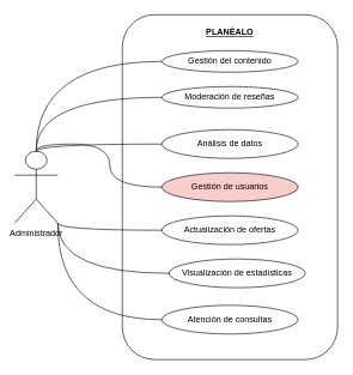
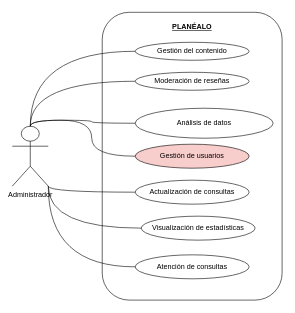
  <mxCell id="0" />
  <mxCell id="1" parent="0" />
  <mxCell id="2" value="Administrador&lt;div&gt;&lt;br&gt;&lt;/div&gt;" style="shape=umlActor;verticalLabelPosition=bottom;verticalAlign=top;html=1;outlineConnect=0;" vertex="1" parent="1"><mxGeometry x="20" y="210" width="60" height="100" as="geometry" /></mxCell>
  <mxCell id="3" value="" style="rounded=1;whiteSpace=wrap;html=1;" vertex="1" parent="1"><mxGeometry x="170" y="20" width="300" height="480" as="geometry" /></mxCell>
  <mxCell id="4" value="Gestión del contenido" style="ellipse;whiteSpace=wrap;html=1;" vertex="1" parent="1"><mxGeometry x="225" y="70" width="190" height="30" as="geometry" /></mxCell>
  <mxCell id="5" value="&lt;b&gt;&lt;u&gt;PLANÉALO&lt;/u&gt;&lt;/b&gt;" style="text;html=1;align=center;verticalAlign=middle;whiteSpace=wrap;rounded=0;" vertex="1" parent="1"><mxGeometry x="290" y="30" width="60" height="30" as="geometry" /></mxCell>
  <mxCell id="6" value="Moderación de reseñas" style="ellipse;whiteSpace=wrap;html=1;" vertex="1" parent="1"><mxGeometry x="225" y="120" width="190" height="30" as="geometry" /></mxCell>
- <mxCell id="7" value="Análisis de datos" style="ellipse;whiteSpace=wrap;html=1;" vertex="1" parent="1"><mxGeometry x="225" y="180" width="190" height="40" as="geometry" /></mxCell>
+ <mxCell id="7" value="Análisis de datos" style="ellipse;whiteSpace=wrap;html=1;" vertex="1" parent="1"><mxGeometry x="225" y="180" width="230" height="50" as="geometry" /></mxCell>
  <mxCell id="8" value="Gestión de usuarios" style="ellipse;whiteSpace=wrap;html=1;fillColor=#f8cecc;" vertex="1" parent="1"><mxGeometry x="225" y="240" width="190" height="40" as="geometry" /></mxCell>
- <mxCell id="9" value="Actualización de ofertas" style="ellipse;whiteSpace=wrap;html=1;" vertex="1" parent="1"><mxGeometry x="225" y="300" width="190" height="40" as="geometry" /></mxCell>
+ <mxCell id="9" value="Actualización de consultas" style="ellipse;whiteSpace=wrap;html=1;" vertex="1" parent="1"><mxGeometry x="225" y="300" width="190" height="40" as="geometry" /></mxCell>
  <mxCell id="10" value="Visualización de estadísticas" style="ellipse;whiteSpace=wrap;html=1;" vertex="1" parent="1"><mxGeometry x="235" y="360" width="190" height="40" as="geometry" /></mxCell>
  <mxCell id="11" value="Atención de consultas" style="ellipse;whiteSpace=wrap;html=1;" vertex="1" parent="1"><mxGeometry x="225" y="424.5" width="190" height="40" as="geometry" /></mxCell>
  <mxCell id="12" value="" style="endArrow=none;html=1;rounded=0;edgeStyle=orthogonalEdgeStyle;curved=1;entryX=0;entryY=0.5;entryDx=0;entryDy=0;exitX=0.5;exitY=0;exitDx=0;exitDy=0;exitPerimeter=0;" edge="1" parent="1" source="2" target="4"><mxGeometry width="50" height="50" relative="1" as="geometry"><mxPoint x="340" y="350" as="sourcePoint" /><mxPoint x="390" y="300" as="targetPoint" /></mxGeometry></mxCell>
  <mxCell id="13" value="" style="endArrow=none;html=1;rounded=0;edgeStyle=orthogonalEdgeStyle;curved=1;entryX=0;entryY=0.5;entryDx=0;entryDy=0;exitX=0.5;exitY=0;exitDx=0;exitDy=0;exitPerimeter=0;" edge="1" parent="1" source="2" target="6"><mxGeometry width="50" height="50" relative="1" as="geometry"><mxPoint x="60" y="220" as="sourcePoint" /><mxPoint x="235" y="100" as="targetPoint" /></mxGeometry></mxCell>
  <mxCell id="14" value="" style="endArrow=none;html=1;rounded=0;edgeStyle=orthogonalEdgeStyle;curved=1;entryX=0;entryY=0.5;entryDx=0;entryDy=0;exitX=0.5;exitY=0;exitDx=0;exitDy=0;exitPerimeter=0;" edge="1" parent="1" source="2" target="7"><mxGeometry width="50" height="50" relative="1" as="geometry"><mxPoint x="70" y="230" as="sourcePoint" /><mxPoint x="245" y="110" as="targetPoint" /></mxGeometry></mxCell>
  <mxCell id="15" value="" style="endArrow=none;html=1;rounded=0;edgeStyle=orthogonalEdgeStyle;curved=1;entryX=0;entryY=0.5;entryDx=0;entryDy=0;exitX=0.5;exitY=0;exitDx=0;exitDy=0;exitPerimeter=0;" edge="1" parent="1" source="2" target="8"><mxGeometry width="50" height="50" relative="1" as="geometry"><mxPoint x="80" y="240" as="sourcePoint" /><mxPoint x="255" y="120" as="targetPoint" /></mxGeometry></mxCell>
  <mxCell id="16" value="" style="endArrow=none;html=1;rounded=0;edgeStyle=orthogonalEdgeStyle;curved=1;entryX=0;entryY=0.5;entryDx=0;entryDy=0;exitX=1;exitY=1;exitDx=0;exitDy=0;exitPerimeter=0;" edge="1" parent="1" source="2" target="9"><mxGeometry width="50" height="50" relative="1" as="geometry"><mxPoint x="90" y="250" as="sourcePoint" /><mxPoint x="265" y="130" as="targetPoint" /></mxGeometry></mxCell>
  <mxCell id="17" value="" style="endArrow=none;html=1;rounded=0;edgeStyle=orthogonalEdgeStyle;curved=1;entryX=0;entryY=0.5;entryDx=0;entryDy=0;exitX=1;exitY=1;exitDx=0;exitDy=0;exitPerimeter=0;" edge="1" parent="1" source="2" target="10"><mxGeometry width="50" height="50" relative="1" as="geometry"><mxPoint x="100" y="260" as="sourcePoint" /><mxPoint x="275" y="140" as="targetPoint" /></mxGeometry></mxCell>
  <mxCell id="18" value="" style="endArrow=none;html=1;rounded=0;edgeStyle=orthogonalEdgeStyle;curved=1;entryX=0;entryY=0.5;entryDx=0;entryDy=0;exitX=1;exitY=1;exitDx=0;exitDy=0;exitPerimeter=0;" edge="1" parent="1" source="2" target="11"><mxGeometry width="50" height="50" relative="1" as="geometry"><mxPoint x="110" y="270" as="sourcePoint" /><mxPoint x="285" y="150" as="targetPoint" /></mxGeometry></mxCell>
